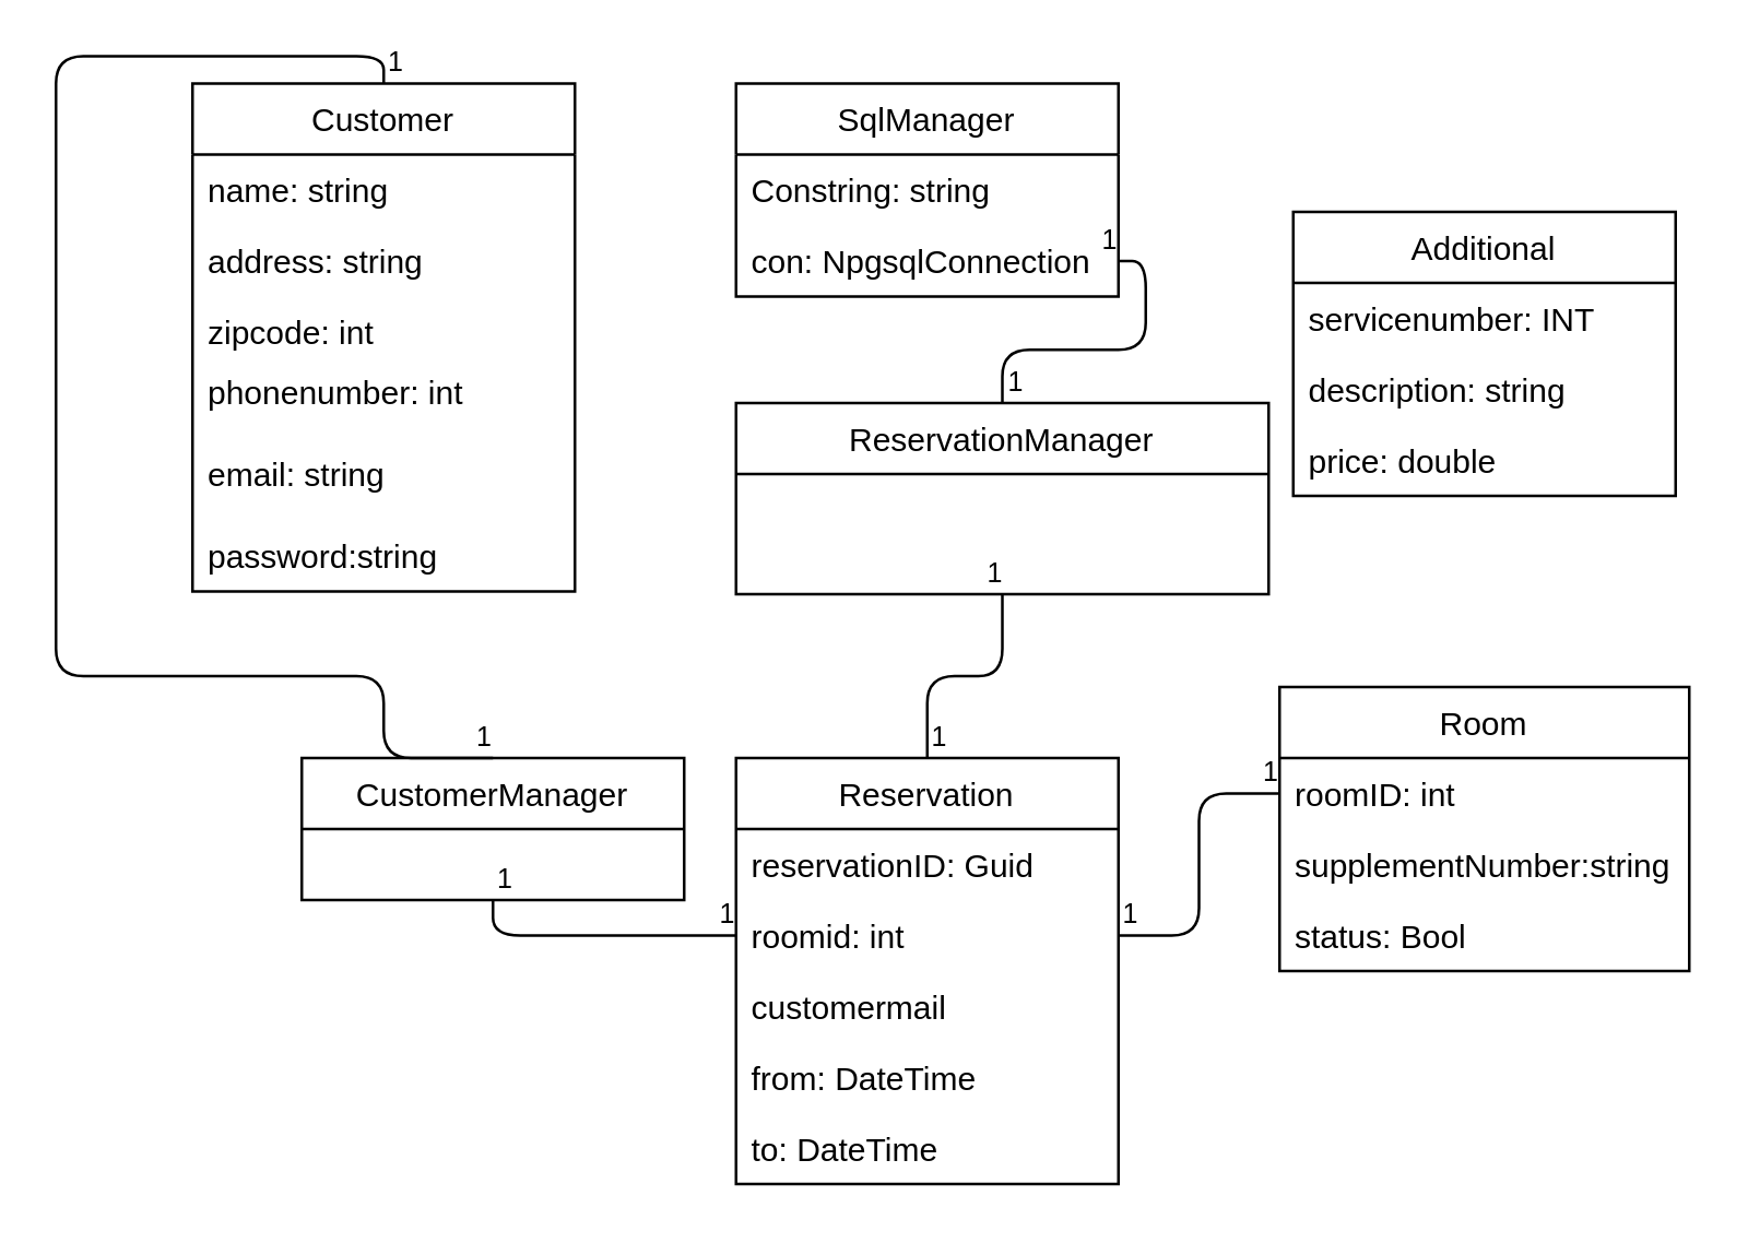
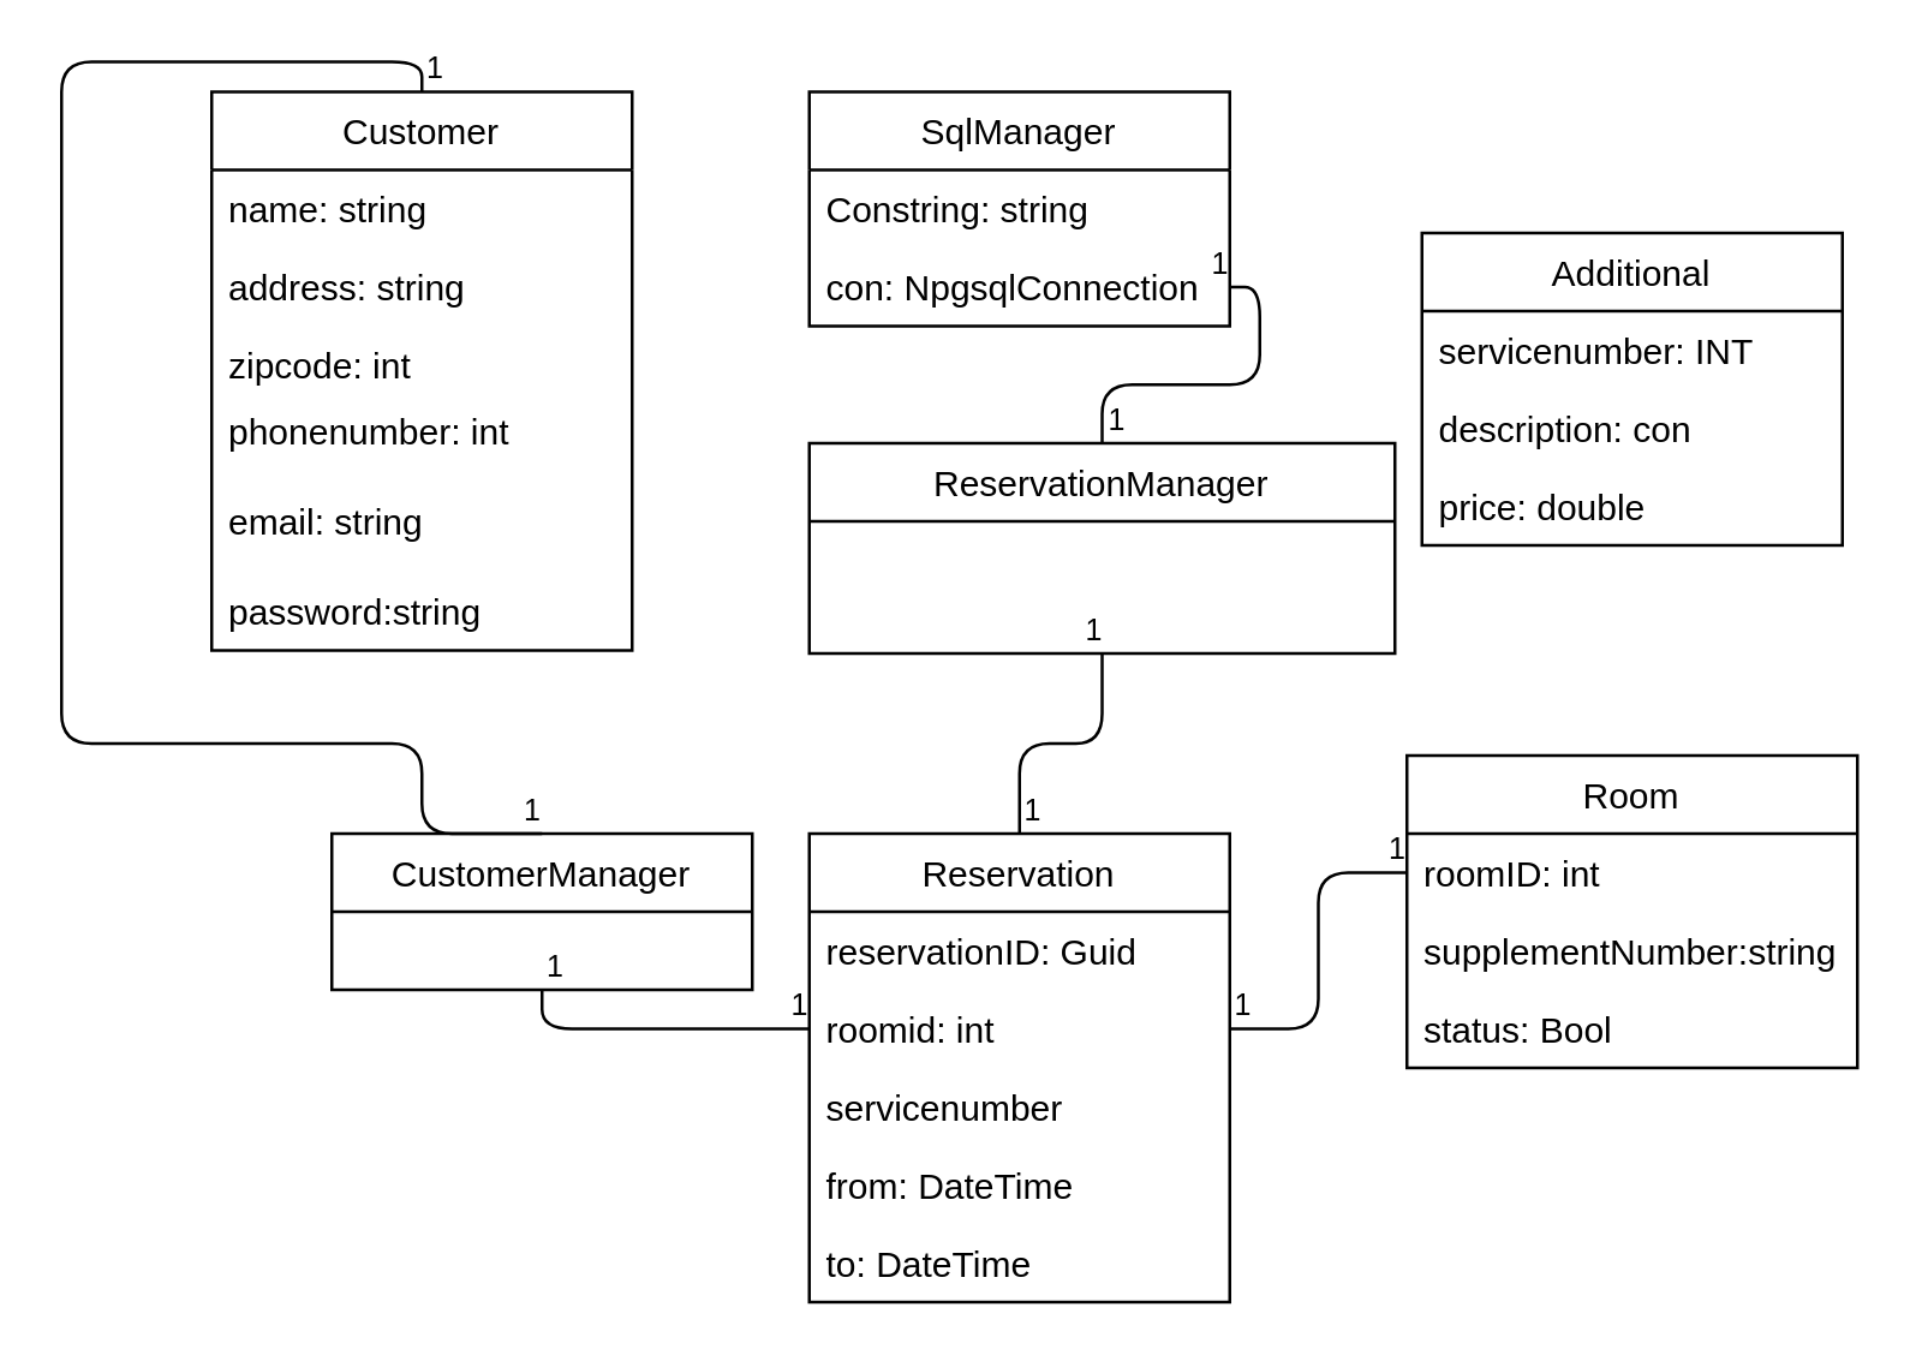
  <mxCell id="0" />
  <mxCell id="1" parent="0" />
  <mxCell id="2" value="" style="endArrow=none;html=1;edgeStyle=orthogonalEdgeStyle;entryX=0.5;entryY=0;entryDx=0;entryDy=0;exitX=0.5;exitY=0;exitDx=0;exitDy=0;" edge="1" parent="1" source="17" target="24"><mxGeometry relative="1" as="geometry"><mxPoint x="310" y="197" as="sourcePoint" /><mxPoint x="470" y="197" as="targetPoint" /><Array as="points"><mxPoint x="140" y="20" /><mxPoint x="20" y="20" /><mxPoint x="20" y="247" /><mxPoint x="140" y="247" /></Array></mxGeometry></mxCell>
  <mxCell id="3" value="1" style="resizable=0;html=1;align=left;verticalAlign=bottom;labelBackgroundColor=#ffffff;fontSize=10;" connectable="0" vertex="1" parent="2"><mxGeometry x="-1" relative="1" as="geometry" /></mxCell>
  <mxCell id="4" value="1" style="resizable=0;html=1;align=right;verticalAlign=bottom;labelBackgroundColor=#ffffff;fontSize=10;" connectable="0" vertex="1" parent="2"><mxGeometry x="1" relative="1" as="geometry" /></mxCell>
  <mxCell id="5" value="" style="endArrow=none;html=1;edgeStyle=orthogonalEdgeStyle;exitX=1;exitY=0.5;exitDx=0;exitDy=0;" edge="1" parent="1" source="39" target="26"><mxGeometry relative="1" as="geometry"><mxPoint x="310" y="267" as="sourcePoint" /><mxPoint x="470" y="267" as="targetPoint" /></mxGeometry></mxCell>
  <mxCell id="6" value="1" style="resizable=0;html=1;align=left;verticalAlign=bottom;labelBackgroundColor=#ffffff;fontSize=10;" connectable="0" vertex="1" parent="5"><mxGeometry x="-1" relative="1" as="geometry" /></mxCell>
  <mxCell id="7" value="1" style="resizable=0;html=1;align=right;verticalAlign=bottom;labelBackgroundColor=#ffffff;fontSize=10;" connectable="0" vertex="1" parent="5"><mxGeometry x="1" relative="1" as="geometry" /></mxCell>
  <mxCell id="8" value="" style="endArrow=none;html=1;edgeStyle=orthogonalEdgeStyle;entryX=0;entryY=0.5;entryDx=0;entryDy=0;exitX=0.5;exitY=1;exitDx=0;exitDy=0;" edge="1" parent="1" source="24" target="39"><mxGeometry relative="1" as="geometry"><mxPoint x="310" y="267" as="sourcePoint" /><mxPoint x="470" y="267" as="targetPoint" /></mxGeometry></mxCell>
  <mxCell id="9" value="1" style="resizable=0;html=1;align=left;verticalAlign=bottom;labelBackgroundColor=#ffffff;fontSize=10;" connectable="0" vertex="1" parent="8"><mxGeometry x="-1" relative="1" as="geometry" /></mxCell>
  <mxCell id="10" value="1" style="resizable=0;html=1;align=right;verticalAlign=bottom;labelBackgroundColor=#ffffff;fontSize=10;" connectable="0" vertex="1" parent="8"><mxGeometry x="1" relative="1" as="geometry" /></mxCell>
  <mxCell id="11" value="" style="endArrow=none;html=1;edgeStyle=orthogonalEdgeStyle;exitX=0.5;exitY=0;exitDx=0;exitDy=0;entryX=0.5;entryY=1;entryDx=0;entryDy=0;" edge="1" parent="1" source="37" target="36"><mxGeometry relative="1" as="geometry"><mxPoint x="310" y="267" as="sourcePoint" /><mxPoint x="470" y="267" as="targetPoint" /></mxGeometry></mxCell>
  <mxCell id="12" value="1" style="resizable=0;html=1;align=left;verticalAlign=bottom;labelBackgroundColor=#ffffff;fontSize=10;" connectable="0" vertex="1" parent="11"><mxGeometry x="-1" relative="1" as="geometry" /></mxCell>
  <mxCell id="13" value="1" style="resizable=0;html=1;align=right;verticalAlign=bottom;labelBackgroundColor=#ffffff;fontSize=10;" connectable="0" vertex="1" parent="11"><mxGeometry x="1" relative="1" as="geometry" /></mxCell>
  <mxCell id="14" value="" style="endArrow=none;html=1;edgeStyle=orthogonalEdgeStyle;exitX=0.5;exitY=0;exitDx=0;exitDy=0;entryX=1;entryY=0.5;entryDx=0;entryDy=0;" edge="1" parent="1" source="36" target="35"><mxGeometry relative="1" as="geometry"><mxPoint x="310" y="267" as="sourcePoint" /><mxPoint x="470" y="267" as="targetPoint" /></mxGeometry></mxCell>
  <mxCell id="15" value="1" style="resizable=0;html=1;align=left;verticalAlign=bottom;labelBackgroundColor=#ffffff;fontSize=10;" connectable="0" vertex="1" parent="14"><mxGeometry x="-1" relative="1" as="geometry" /></mxCell>
  <mxCell id="16" value="1" style="resizable=0;html=1;align=right;verticalAlign=bottom;labelBackgroundColor=#ffffff;fontSize=10;" connectable="0" vertex="1" parent="14"><mxGeometry x="1" relative="1" as="geometry" /></mxCell>
  <mxCell id="17" value="Customer" style="swimlane;fontStyle=0;childLayout=stackLayout;horizontal=1;startSize=26;fillColor=none;horizontalStack=0;resizeParent=1;resizeParentMax=0;resizeLast=0;collapsible=1;marginBottom=0;" vertex="1" parent="1"><mxGeometry x="70" y="30" width="140" height="186" as="geometry" /></mxCell>
  <mxCell id="18" value="name: string" style="text;strokeColor=none;fillColor=none;align=left;verticalAlign=top;spacingLeft=4;spacingRight=4;overflow=hidden;rotatable=0;points=[[0,0.5],[1,0.5]];portConstraint=eastwest;" vertex="1" parent="17"><mxGeometry y="26" width="140" height="26" as="geometry" /></mxCell>
  <mxCell id="19" value="address: string" style="text;strokeColor=none;fillColor=none;align=left;verticalAlign=top;spacingLeft=4;spacingRight=4;overflow=hidden;rotatable=0;points=[[0,0.5],[1,0.5]];portConstraint=eastwest;" vertex="1" parent="17"><mxGeometry y="52" width="140" height="26" as="geometry" /></mxCell>
  <mxCell id="20" value="zipcode: int" style="text;strokeColor=none;fillColor=none;align=left;verticalAlign=top;spacingLeft=4;spacingRight=4;overflow=hidden;rotatable=0;points=[[0,0.5],[1,0.5]];portConstraint=eastwest;" vertex="1" parent="17"><mxGeometry y="78" width="140" height="22" as="geometry" /></mxCell>
  <mxCell id="21" value="phonenumber: int" style="text;strokeColor=none;fillColor=none;align=left;verticalAlign=top;spacingLeft=4;spacingRight=4;overflow=hidden;rotatable=0;points=[[0,0.5],[1,0.5]];portConstraint=eastwest;" vertex="1" parent="17"><mxGeometry y="100" width="140" height="30" as="geometry" /></mxCell>
  <mxCell id="22" value="email: string" style="text;strokeColor=none;fillColor=none;align=left;verticalAlign=top;spacingLeft=4;spacingRight=4;overflow=hidden;rotatable=0;points=[[0,0.5],[1,0.5]];portConstraint=eastwest;" vertex="1" parent="17"><mxGeometry y="130" width="140" height="30" as="geometry" /></mxCell>
  <mxCell id="23" value="password:string" style="text;strokeColor=none;fillColor=none;align=left;verticalAlign=top;spacingLeft=4;spacingRight=4;overflow=hidden;rotatable=0;points=[[0,0.5],[1,0.5]];portConstraint=eastwest;" vertex="1" parent="17"><mxGeometry y="160" width="140" height="26" as="geometry" /></mxCell>
  <mxCell id="24" value="CustomerManager" style="swimlane;fontStyle=0;childLayout=stackLayout;horizontal=1;startSize=26;fillColor=none;horizontalStack=0;resizeParent=1;resizeParentMax=0;resizeLast=0;collapsible=1;marginBottom=0;" vertex="1" parent="1"><mxGeometry x="110" y="277" width="140" height="52" as="geometry" /></mxCell>
  <mxCell id="25" value="Room" style="swimlane;fontStyle=0;childLayout=stackLayout;horizontal=1;startSize=26;fillColor=none;horizontalStack=0;resizeParent=1;resizeParentMax=0;resizeLast=0;collapsible=1;marginBottom=0;" vertex="1" parent="1"><mxGeometry x="468" y="251" width="150" height="104" as="geometry" /></mxCell>
  <mxCell id="26" value="roomID: int" style="text;strokeColor=none;fillColor=none;align=left;verticalAlign=top;spacingLeft=4;spacingRight=4;overflow=hidden;rotatable=0;points=[[0,0.5],[1,0.5]];portConstraint=eastwest;" vertex="1" parent="25"><mxGeometry y="26" width="150" height="26" as="geometry" /></mxCell>
  <mxCell id="27" value="supplementNumber:string" style="text;strokeColor=none;fillColor=none;align=left;verticalAlign=top;spacingLeft=4;spacingRight=4;overflow=hidden;rotatable=0;points=[[0,0.5],[1,0.5]];portConstraint=eastwest;" vertex="1" parent="25"><mxGeometry y="52" width="150" height="26" as="geometry" /></mxCell>
  <mxCell id="28" value="status: Bool" style="text;strokeColor=none;fillColor=none;align=left;verticalAlign=top;spacingLeft=4;spacingRight=4;overflow=hidden;rotatable=0;points=[[0,0.5],[1,0.5]];portConstraint=eastwest;" vertex="1" parent="25"><mxGeometry y="78" width="150" height="26" as="geometry" /></mxCell>
  <mxCell id="29" value="Additional" style="swimlane;fontStyle=0;childLayout=stackLayout;horizontal=1;startSize=26;fillColor=none;horizontalStack=0;resizeParent=1;resizeParentMax=0;resizeLast=0;collapsible=1;marginBottom=0;" vertex="1" parent="1"><mxGeometry x="473" y="77" width="140" height="104" as="geometry" /></mxCell>
  <mxCell id="30" value="servicenumber: INT" style="text;strokeColor=none;fillColor=none;align=left;verticalAlign=top;spacingLeft=4;spacingRight=4;overflow=hidden;rotatable=0;points=[[0,0.5],[1,0.5]];portConstraint=eastwest;" vertex="1" parent="29"><mxGeometry y="26" width="140" height="26" as="geometry" /></mxCell>
- <mxCell id="31" value="description: string" style="text;strokeColor=none;fillColor=none;align=left;verticalAlign=top;spacingLeft=4;spacingRight=4;overflow=hidden;rotatable=0;points=[[0,0.5],[1,0.5]];portConstraint=eastwest;" vertex="1" parent="29"><mxGeometry y="52" width="140" height="26" as="geometry" /></mxCell>
+ <mxCell id="31" value="description: con" style="text;strokeColor=none;fillColor=none;align=left;verticalAlign=top;spacingLeft=4;spacingRight=4;overflow=hidden;rotatable=0;points=[[0,0.5],[1,0.5]];portConstraint=eastwest;" vertex="1" parent="29"><mxGeometry y="52" width="140" height="26" as="geometry" /></mxCell>
  <mxCell id="32" value="price: double" style="text;strokeColor=none;fillColor=none;align=left;verticalAlign=top;spacingLeft=4;spacingRight=4;overflow=hidden;rotatable=0;points=[[0,0.5],[1,0.5]];portConstraint=eastwest;" vertex="1" parent="29"><mxGeometry y="78" width="140" height="26" as="geometry" /></mxCell>
  <mxCell id="33" value="SqlManager" style="swimlane;fontStyle=0;childLayout=stackLayout;horizontal=1;startSize=26;fillColor=none;horizontalStack=0;resizeParent=1;resizeParentMax=0;resizeLast=0;collapsible=1;marginBottom=0;" vertex="1" parent="1"><mxGeometry x="269" y="30" width="140" height="78" as="geometry" /></mxCell>
  <mxCell id="34" value="Constring: string" style="text;strokeColor=none;fillColor=none;align=left;verticalAlign=top;spacingLeft=4;spacingRight=4;overflow=hidden;rotatable=0;points=[[0,0.5],[1,0.5]];portConstraint=eastwest;" vertex="1" parent="33"><mxGeometry y="26" width="140" height="26" as="geometry" /></mxCell>
  <mxCell id="35" value="con: NpgsqlConnection" style="text;strokeColor=none;fillColor=none;align=left;verticalAlign=top;spacingLeft=4;spacingRight=4;overflow=hidden;rotatable=0;points=[[0,0.5],[1,0.5]];portConstraint=eastwest;" vertex="1" parent="33"><mxGeometry y="52" width="140" height="26" as="geometry" /></mxCell>
  <mxCell id="36" value="ReservationManager" style="swimlane;fontStyle=0;childLayout=stackLayout;horizontal=1;startSize=26;fillColor=none;horizontalStack=0;resizeParent=1;resizeParentMax=0;resizeLast=0;collapsible=1;marginBottom=0;" vertex="1" parent="1"><mxGeometry x="269" y="147" width="195" height="70" as="geometry" /></mxCell>
  <mxCell id="37" value="Reservation" style="swimlane;fontStyle=0;childLayout=stackLayout;horizontal=1;startSize=26;fillColor=none;horizontalStack=0;resizeParent=1;resizeParentMax=0;resizeLast=0;collapsible=1;marginBottom=0;" vertex="1" parent="1"><mxGeometry x="269" y="277" width="140" height="156" as="geometry" /></mxCell>
  <mxCell id="38" value="reservationID: Guid" style="text;strokeColor=none;fillColor=none;align=left;verticalAlign=top;spacingLeft=4;spacingRight=4;overflow=hidden;rotatable=0;points=[[0,0.5],[1,0.5]];portConstraint=eastwest;" vertex="1" parent="37"><mxGeometry y="26" width="140" height="26" as="geometry" /></mxCell>
  <mxCell id="39" value="roomid: int" style="text;strokeColor=none;fillColor=none;align=left;verticalAlign=top;spacingLeft=4;spacingRight=4;overflow=hidden;rotatable=0;points=[[0,0.5],[1,0.5]];portConstraint=eastwest;" vertex="1" parent="37"><mxGeometry y="52" width="140" height="26" as="geometry" /></mxCell>
- <mxCell id="40" value="customermail" style="text;strokeColor=none;fillColor=none;align=left;verticalAlign=top;spacingLeft=4;spacingRight=4;overflow=hidden;rotatable=0;points=[[0,0.5],[1,0.5]];portConstraint=eastwest;" vertex="1" parent="37"><mxGeometry y="78" width="140" height="26" as="geometry" /></mxCell>
+ <mxCell id="40" value="servicenumber" style="text;strokeColor=none;fillColor=none;align=left;verticalAlign=top;spacingLeft=4;spacingRight=4;overflow=hidden;rotatable=0;points=[[0,0.5],[1,0.5]];portConstraint=eastwest;" vertex="1" parent="37"><mxGeometry y="78" width="140" height="26" as="geometry" /></mxCell>
  <mxCell id="41" value="from: DateTime" style="text;strokeColor=none;fillColor=none;align=left;verticalAlign=top;spacingLeft=4;spacingRight=4;overflow=hidden;rotatable=0;points=[[0,0.5],[1,0.5]];portConstraint=eastwest;" vertex="1" parent="37"><mxGeometry y="104" width="140" height="26" as="geometry" /></mxCell>
  <mxCell id="42" value="to: DateTime" style="text;strokeColor=none;fillColor=none;align=left;verticalAlign=top;spacingLeft=4;spacingRight=4;overflow=hidden;rotatable=0;points=[[0,0.5],[1,0.5]];portConstraint=eastwest;" vertex="1" parent="37"><mxGeometry y="130" width="140" height="26" as="geometry" /></mxCell>
